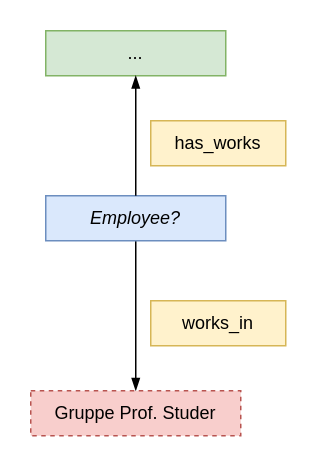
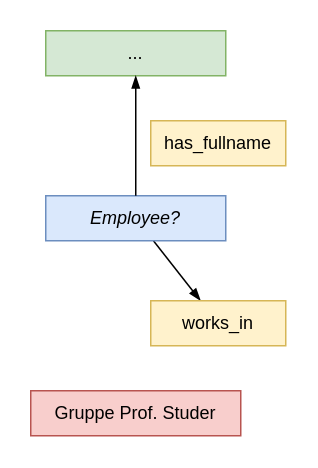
  <mxCell id="0" />
  <mxCell id="1" parent="0" />
- <mxCell id="2" style="edgeStyle=none;rounded=0;comic=0;orthogonalLoop=1;jettySize=auto;html=1;endArrow=blockThin;endFill=1;strokeWidth=1;fontSize=12;fontColor=#0000FF;" edge="1" parent="1" source="3" target="4"><mxGeometry relative="1" as="geometry"><mxPoint x="310" y="90" as="targetPoint" /></mxGeometry></mxCell>
+ <mxCell id="2" style="edgeStyle=none;rounded=0;comic=0;orthogonalLoop=1;jettySize=auto;html=1;endArrow=blockThin;endFill=1;strokeWidth=1;fontSize=12;fontColor=#0000FF;" edge="1" parent="1" source="3" target="5"><mxGeometry relative="1" as="geometry"><mxPoint x="310" y="90" as="targetPoint" /></mxGeometry></mxCell>
  <mxCell id="3" value="&lt;i&gt;Employee?&lt;/i&gt;" style="rounded=0;whiteSpace=wrap;html=1;shadow=0;glass=0;strokeColor=#6c8ebf;strokeWidth=1;fontSize=12;align=center;fillColor=#dae8fc;fontStyle=0" vertex="1" parent="1"><mxGeometry x="30" y="130" width="120" height="30" as="geometry" /></mxCell>
- <mxCell id="4" value="Gruppe Prof. Studer" style="rounded=0;whiteSpace=wrap;html=1;shadow=0;glass=0;strokeColor=#b85450;strokeWidth=1;fontSize=12;align=center;fillColor=#f8cecc;fontStyle=0;dashed=1;" vertex="1" parent="1"><mxGeometry x="20" y="260" width="140" height="30" as="geometry" /></mxCell>
+ <mxCell id="4" value="Gruppe Prof. Studer" style="rounded=0;whiteSpace=wrap;html=1;shadow=0;glass=0;strokeColor=#b85450;strokeWidth=1;fontSize=12;align=center;fillColor=#f8cecc;fontStyle=0" vertex="1" parent="1"><mxGeometry x="20" y="260" width="140" height="30" as="geometry" /></mxCell>
  <mxCell id="5" value="works_in" style="rounded=0;whiteSpace=wrap;html=1;shadow=0;glass=0;strokeColor=#d6b656;strokeWidth=1;fontSize=12;align=center;fillColor=#fff2cc;fontStyle=0" vertex="1" parent="1"><mxGeometry x="100" y="200" width="90" height="30" as="geometry" /></mxCell>
  <mxCell id="6" value="..." style="rounded=0;whiteSpace=wrap;html=1;shadow=0;glass=0;strokeColor=#82b366;strokeWidth=1;fontSize=12;align=center;fillColor=#d5e8d4;fontStyle=0" vertex="1" parent="1"><mxGeometry x="30" y="20" width="120" height="30" as="geometry" /></mxCell>
  <mxCell id="7" style="edgeStyle=none;rounded=0;comic=0;orthogonalLoop=1;jettySize=auto;html=1;endArrow=blockThin;endFill=1;strokeWidth=1;fontSize=12;fontColor=#0000FF;exitX=0.5;exitY=0;exitDx=0;exitDy=0;" edge="1" parent="1" source="3" target="6"><mxGeometry relative="1" as="geometry"><mxPoint x="420" y="60" as="targetPoint" /><mxPoint x="420" y="150" as="sourcePoint" /></mxGeometry></mxCell>
- <mxCell id="8" value="has_works" style="rounded=0;whiteSpace=wrap;html=1;shadow=0;glass=0;strokeColor=#d6b656;strokeWidth=1;fontSize=12;align=center;fillColor=#fff2cc;fontStyle=0" vertex="1" parent="1"><mxGeometry x="100" y="80" width="90" height="30" as="geometry" /></mxCell>
+ <mxCell id="8" value="has_fullname" style="rounded=0;whiteSpace=wrap;html=1;shadow=0;glass=0;strokeColor=#d6b656;strokeWidth=1;fontSize=12;align=center;fillColor=#fff2cc;fontStyle=0" vertex="1" parent="1"><mxGeometry x="100" y="80" width="90" height="30" as="geometry" /></mxCell>
